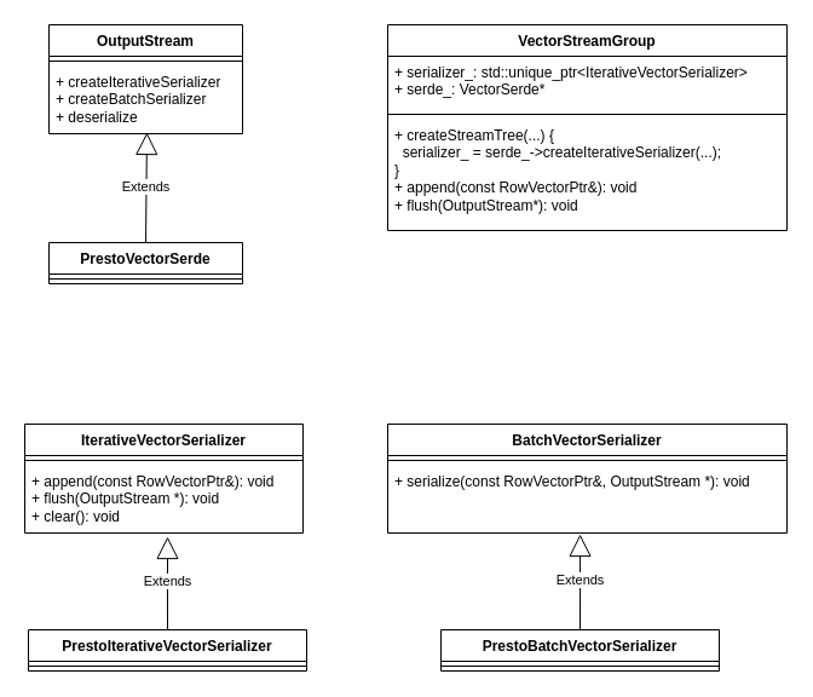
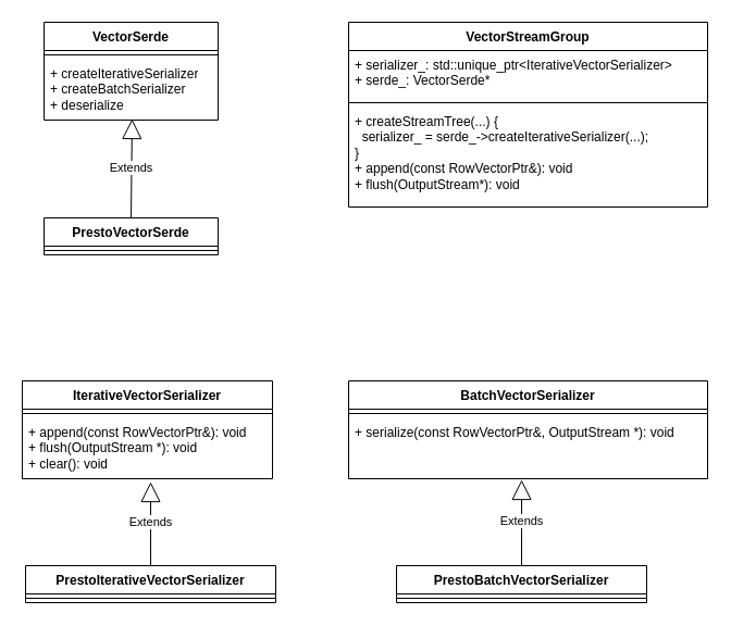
  <mxCell id="0" />
  <mxCell id="1" parent="0" />
- <mxCell id="2" value="OutputStream" style="swimlane;fontStyle=1;align=center;verticalAlign=top;childLayout=stackLayout;horizontal=1;startSize=26;horizontalStack=0;resizeParent=1;resizeParentMax=0;resizeLast=0;collapsible=1;marginBottom=0;whiteSpace=wrap;html=1;" parent="1" vertex="1"><mxGeometry x="40" y="20" width="160" height="90" as="geometry" /></mxCell>
+ <mxCell id="2" value="VectorSerde" style="swimlane;fontStyle=1;align=center;verticalAlign=top;childLayout=stackLayout;horizontal=1;startSize=26;horizontalStack=0;resizeParent=1;resizeParentMax=0;resizeLast=0;collapsible=1;marginBottom=0;whiteSpace=wrap;html=1;" parent="1" vertex="1"><mxGeometry x="40" y="20" width="160" height="90" as="geometry" /></mxCell>
  <mxCell id="3" value="" style="line;strokeWidth=1;fillColor=none;align=left;verticalAlign=middle;spacingTop=-1;spacingLeft=3;spacingRight=3;rotatable=0;labelPosition=right;points=[];portConstraint=eastwest;strokeColor=inherit;" parent="2" vertex="1"><mxGeometry y="26" width="160" height="8" as="geometry" /></mxCell>
  <mxCell id="4" value="+ createIterativeSerializer&lt;div&gt;+&amp;nbsp;createBatchSerializer&lt;/div&gt;&lt;div&gt;+&amp;nbsp;deserialize&lt;/div&gt;" style="text;strokeColor=none;fillColor=none;align=left;verticalAlign=top;spacingLeft=4;spacingRight=4;overflow=hidden;rotatable=0;points=[[0,0.5],[1,0.5]];portConstraint=eastwest;whiteSpace=wrap;html=1;" parent="2" vertex="1"><mxGeometry y="34" width="160" height="56" as="geometry" /></mxCell>
  <mxCell id="5" value="PrestoVectorSerde" style="swimlane;fontStyle=1;align=center;verticalAlign=top;childLayout=stackLayout;horizontal=1;startSize=26;horizontalStack=0;resizeParent=1;resizeParentMax=0;resizeLast=0;collapsible=1;marginBottom=0;whiteSpace=wrap;html=1;" parent="1" vertex="1"><mxGeometry x="40" y="200" width="160" height="34" as="geometry" /></mxCell>
  <mxCell id="6" value="" style="line;strokeWidth=1;fillColor=none;align=left;verticalAlign=middle;spacingTop=-1;spacingLeft=3;spacingRight=3;rotatable=0;labelPosition=right;points=[];portConstraint=eastwest;strokeColor=inherit;" parent="5" vertex="1"><mxGeometry y="26" width="160" height="8" as="geometry" /></mxCell>
  <mxCell id="7" value="Extends" style="endArrow=block;endSize=16;endFill=0;html=1;rounded=0;entryX=0.506;entryY=0.982;entryDx=0;entryDy=0;entryPerimeter=0;exitX=0.5;exitY=0;exitDx=0;exitDy=0;" parent="1" source="5" target="4" edge="1"><mxGeometry width="160" relative="1" as="geometry"><mxPoint x="130" y="190" as="sourcePoint" /><mxPoint x="290" y="190" as="targetPoint" /></mxGeometry></mxCell>
  <mxCell id="8" value="VectorStreamGroup" style="swimlane;fontStyle=1;align=center;verticalAlign=top;childLayout=stackLayout;horizontal=1;startSize=26;horizontalStack=0;resizeParent=1;resizeParentMax=0;resizeLast=0;collapsible=1;marginBottom=0;whiteSpace=wrap;html=1;" parent="1" vertex="1"><mxGeometry x="320" y="20" width="330" height="170" as="geometry" /></mxCell>
  <mxCell id="9" value="+ serializer_: std::unique_ptr&amp;lt;IterativeVectorSerializer&amp;gt;&lt;div&gt;+&amp;nbsp;serde_:&amp;nbsp;VectorSerde*&lt;/div&gt;" style="text;strokeColor=none;fillColor=none;align=left;verticalAlign=top;spacingLeft=4;spacingRight=4;overflow=hidden;rotatable=0;points=[[0,0.5],[1,0.5]];portConstraint=eastwest;whiteSpace=wrap;html=1;" parent="8" vertex="1"><mxGeometry y="26" width="330" height="44" as="geometry" /></mxCell>
  <mxCell id="10" value="" style="line;strokeWidth=1;fillColor=none;align=left;verticalAlign=middle;spacingTop=-1;spacingLeft=3;spacingRight=3;rotatable=0;labelPosition=right;points=[];portConstraint=eastwest;strokeColor=inherit;" parent="8" vertex="1"><mxGeometry y="70" width="330" height="8" as="geometry" /></mxCell>
  <mxCell id="11" value="+&amp;nbsp;createStreamTree(...) {&amp;nbsp;&lt;div&gt;&amp;nbsp;&amp;nbsp;serializer_ = serde_-&amp;gt;createIterativeSerializer(...);&lt;br&gt;&lt;div&gt;}&amp;nbsp;&lt;div&gt;+ append(const RowVectorPtr&amp;amp;): void&lt;div&gt;+ flush(OutputStream*): void&lt;/div&gt;&lt;/div&gt;&lt;/div&gt;&lt;/div&gt;" style="text;strokeColor=none;fillColor=none;align=left;verticalAlign=top;spacingLeft=4;spacingRight=4;overflow=hidden;rotatable=0;points=[[0,0.5],[1,0.5]];portConstraint=eastwest;whiteSpace=wrap;html=1;" parent="8" vertex="1"><mxGeometry y="78" width="330" height="92" as="geometry" /></mxCell>
  <mxCell id="12" value="IterativeVectorSerializer" style="swimlane;fontStyle=1;align=center;verticalAlign=top;childLayout=stackLayout;horizontal=1;startSize=26;horizontalStack=0;resizeParent=1;resizeParentMax=0;resizeLast=0;collapsible=1;marginBottom=0;whiteSpace=wrap;html=1;" parent="1" vertex="1"><mxGeometry x="20" y="350" width="230" height="90" as="geometry" /></mxCell>
  <mxCell id="13" value="" style="line;strokeWidth=1;fillColor=none;align=left;verticalAlign=middle;spacingTop=-1;spacingLeft=3;spacingRight=3;rotatable=0;labelPosition=right;points=[];portConstraint=eastwest;strokeColor=inherit;" parent="12" vertex="1"><mxGeometry y="26" width="230" height="8" as="geometry" /></mxCell>
  <mxCell id="14" value="+ append(const RowVectorPtr&amp;amp;): void&lt;div&gt;+ flush(OutputStream *): void&lt;/div&gt;&lt;div&gt;+ clear(): void&lt;/div&gt;" style="text;strokeColor=none;fillColor=none;align=left;verticalAlign=top;spacingLeft=4;spacingRight=4;overflow=hidden;rotatable=0;points=[[0,0.5],[1,0.5]];portConstraint=eastwest;whiteSpace=wrap;html=1;" parent="12" vertex="1"><mxGeometry y="34" width="230" height="56" as="geometry" /></mxCell>
  <mxCell id="15" value="BatchVectorSerializer" style="swimlane;fontStyle=1;align=center;verticalAlign=top;childLayout=stackLayout;horizontal=1;startSize=26;horizontalStack=0;resizeParent=1;resizeParentMax=0;resizeLast=0;collapsible=1;marginBottom=0;whiteSpace=wrap;html=1;" parent="1" vertex="1"><mxGeometry x="320" y="350" width="330" height="90" as="geometry" /></mxCell>
  <mxCell id="16" value="" style="line;strokeWidth=1;fillColor=none;align=left;verticalAlign=middle;spacingTop=-1;spacingLeft=3;spacingRight=3;rotatable=0;labelPosition=right;points=[];portConstraint=eastwest;strokeColor=inherit;" parent="15" vertex="1"><mxGeometry y="26" width="330" height="8" as="geometry" /></mxCell>
  <mxCell id="17" value="+ serialize(const RowVectorPtr&amp;amp;, OutputStream *): void" style="text;strokeColor=none;fillColor=none;align=left;verticalAlign=top;spacingLeft=4;spacingRight=4;overflow=hidden;rotatable=0;points=[[0,0.5],[1,0.5]];portConstraint=eastwest;whiteSpace=wrap;html=1;" parent="15" vertex="1"><mxGeometry y="34" width="330" height="56" as="geometry" /></mxCell>
  <mxCell id="18" value="PrestoIterativeVectorSerializer" style="swimlane;fontStyle=1;align=center;verticalAlign=top;childLayout=stackLayout;horizontal=1;startSize=26;horizontalStack=0;resizeParent=1;resizeParentMax=0;resizeLast=0;collapsible=1;marginBottom=0;whiteSpace=wrap;html=1;" vertex="1" parent="1"><mxGeometry x="23" y="520" width="230" height="34" as="geometry" /></mxCell>
  <mxCell id="19" value="" style="line;strokeWidth=1;fillColor=none;align=left;verticalAlign=middle;spacingTop=-1;spacingLeft=3;spacingRight=3;rotatable=0;labelPosition=right;points=[];portConstraint=eastwest;strokeColor=inherit;" vertex="1" parent="18"><mxGeometry y="26" width="230" height="8" as="geometry" /></mxCell>
  <mxCell id="20" value="PrestoBatchVectorSerializer" style="swimlane;fontStyle=1;align=center;verticalAlign=top;childLayout=stackLayout;horizontal=1;startSize=26;horizontalStack=0;resizeParent=1;resizeParentMax=0;resizeLast=0;collapsible=1;marginBottom=0;whiteSpace=wrap;html=1;" vertex="1" parent="1"><mxGeometry x="364" y="520" width="230" height="34" as="geometry" /></mxCell>
  <mxCell id="21" value="" style="line;strokeWidth=1;fillColor=none;align=left;verticalAlign=middle;spacingTop=-1;spacingLeft=3;spacingRight=3;rotatable=0;labelPosition=right;points=[];portConstraint=eastwest;strokeColor=inherit;" vertex="1" parent="20"><mxGeometry y="26" width="230" height="8" as="geometry" /></mxCell>
  <mxCell id="22" value="Extends" style="endArrow=block;endSize=16;endFill=0;html=1;rounded=0;entryX=0.513;entryY=1.054;entryDx=0;entryDy=0;entryPerimeter=0;exitX=0.5;exitY=0;exitDx=0;exitDy=0;" edge="1" parent="1" source="18" target="14"><mxGeometry x="0.039" width="160" relative="1" as="geometry"><mxPoint x="130" y="210" as="sourcePoint" /><mxPoint x="131" y="119" as="targetPoint" /><mxPoint as="offset" /></mxGeometry></mxCell>
  <mxCell id="23" value="Extends" style="endArrow=block;endSize=16;endFill=0;html=1;rounded=0;entryX=0.482;entryY=1.018;entryDx=0;entryDy=0;entryPerimeter=0;exitX=0.5;exitY=0;exitDx=0;exitDy=0;" edge="1" parent="1" source="20" target="17"><mxGeometry x="0.039" width="160" relative="1" as="geometry"><mxPoint x="148" y="530" as="sourcePoint" /><mxPoint x="148" y="453" as="targetPoint" /><mxPoint as="offset" /></mxGeometry></mxCell>
